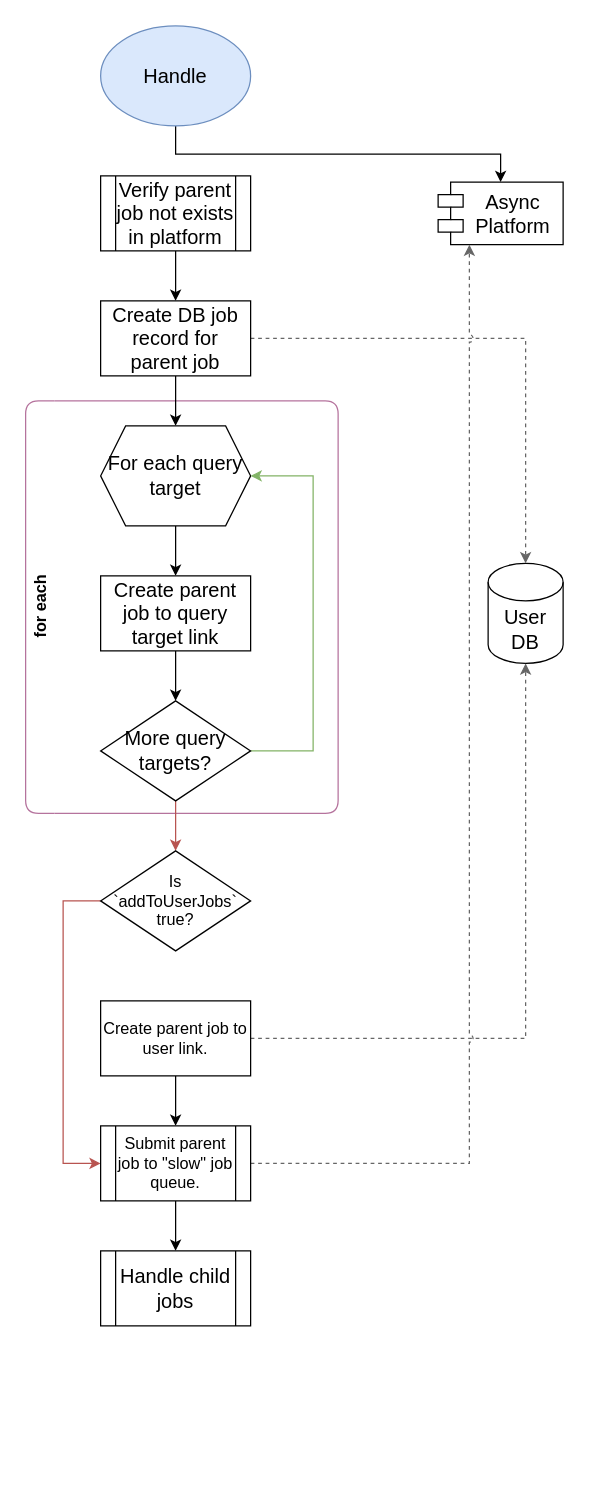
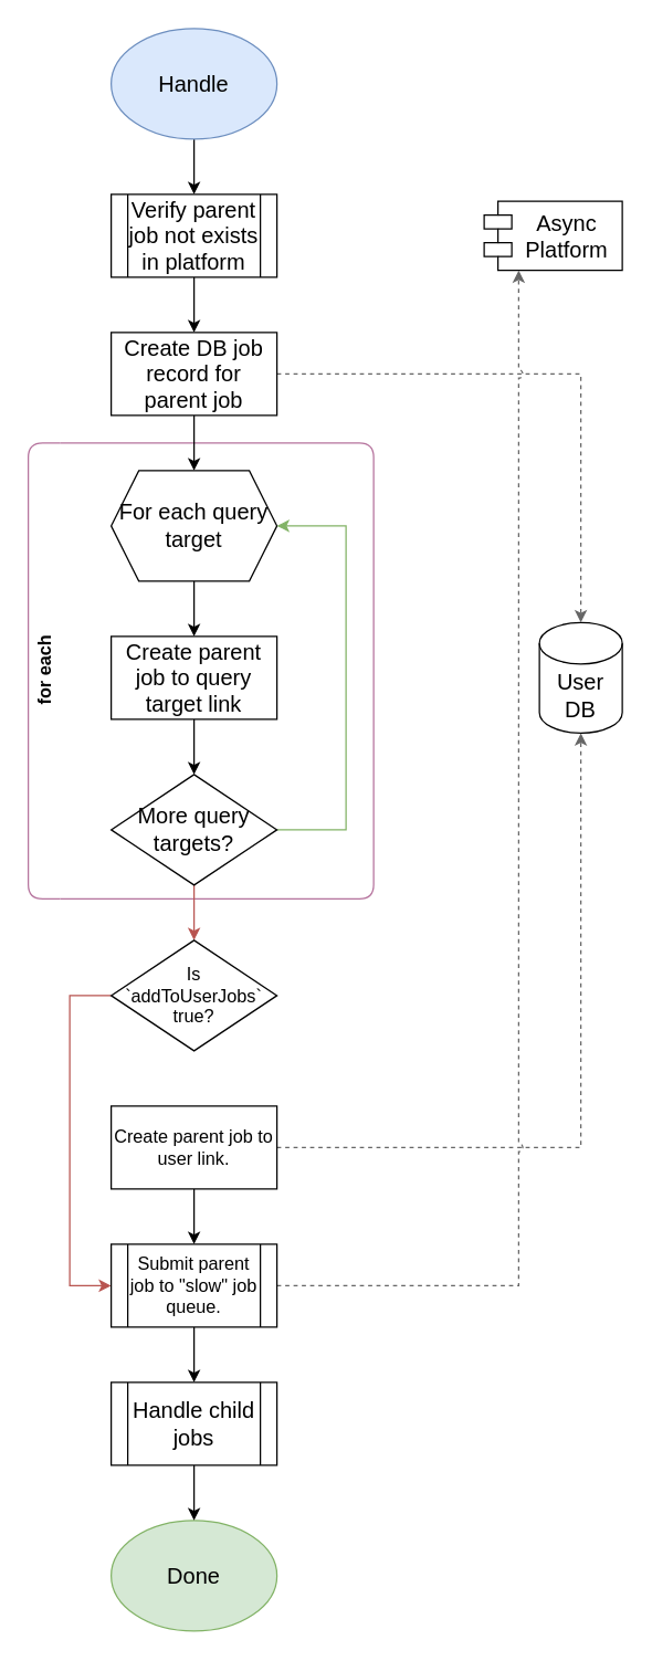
  <mxCell id="0" />
  <mxCell id="1" parent="0" />
  <mxCell id="2" value="for each" style="swimlane;horizontal=0;whiteSpace=wrap;html=1;fontSize=13;swimlaneLine=0;glass=0;shadow=0;sketch=0;rounded=1;strokeColor=#B5739D;" vertex="1" parent="1"><mxGeometry y="320" width="250" height="330" as="geometry" x="20"><mxRectangle x="260" y="300" width="40" height="80" as="alternateBounds" /></mxGeometry></mxCell>
- <mxCell id="3" style="edgeStyle=orthogonalEdgeStyle;rounded=0;orthogonalLoop=1;jettySize=auto;html=1;exitX=0.5;exitY=1;exitDx=0;exitDy=0;fontSize=16;" edge="1" parent="1" source="4" target="7"><mxGeometry relative="1" as="geometry" /></mxCell>
+ <mxCell id="3" style="edgeStyle=orthogonalEdgeStyle;rounded=0;orthogonalLoop=1;jettySize=auto;html=1;exitX=0.5;exitY=1;exitDx=0;exitDy=0;entryX=0.5;entryY=0;entryDx=0;entryDy=0;fontSize=16;" edge="1" parent="1" source="4" target="6"><mxGeometry relative="1" as="geometry" /></mxCell>
  <mxCell id="4" value="Handle" style="ellipse;whiteSpace=wrap;html=1;fontSize=16;fillColor=#dae8fc;strokeColor=#6c8ebf;" vertex="1" parent="1"><mxGeometry x="80" width="120" height="80" as="geometry" y="20" /></mxCell>
  <mxCell id="5" style="edgeStyle=orthogonalEdgeStyle;rounded=0;orthogonalLoop=1;jettySize=auto;html=1;exitX=0.5;exitY=1;exitDx=0;exitDy=0;entryX=0.5;entryY=0;entryDx=0;entryDy=0;fontSize=16;" edge="1" parent="1" source="6" target="11"><mxGeometry relative="1" as="geometry" /></mxCell>
  <mxCell id="6" value="Verify parent job not exists in platform" style="shape=process;whiteSpace=wrap;html=1;backgroundOutline=1;fontSize=16;" vertex="1" parent="1"><mxGeometry x="80" y="140" width="120" height="60" as="geometry" /></mxCell>
  <mxCell id="7" value="Async&#10;Platform" style="shape=module;align=left;spacingLeft=20;align=center;verticalAlign=top;fontSize=16;" vertex="1" parent="1"><mxGeometry x="350" y="145" width="100" height="50" as="geometry" /></mxCell>
  <mxCell id="8" value="User&lt;br&gt;DB" style="shape=cylinder3;whiteSpace=wrap;html=1;boundedLbl=1;backgroundOutline=1;size=15;fontSize=16;" vertex="1" parent="1"><mxGeometry x="390" y="450" width="60" height="80" as="geometry" /></mxCell>
  <mxCell id="9" style="edgeStyle=orthogonalEdgeStyle;rounded=0;orthogonalLoop=1;jettySize=auto;html=1;exitX=1;exitY=0.5;exitDx=0;exitDy=0;entryX=0.5;entryY=0;entryDx=0;entryDy=0;entryPerimeter=0;fontSize=16;fillColor=#f5f5f5;strokeColor=#666666;dashed=1;jumpStyle=arc;" edge="1" parent="1" source="11" target="8"><mxGeometry relative="1" as="geometry" /></mxCell>
  <mxCell id="10" style="edgeStyle=orthogonalEdgeStyle;rounded=0;orthogonalLoop=1;jettySize=auto;html=1;exitX=0.5;exitY=1;exitDx=0;exitDy=0;entryX=0.5;entryY=0;entryDx=0;entryDy=0;fontSize=16;" edge="1" parent="1" source="11" target="13"><mxGeometry relative="1" as="geometry" /></mxCell>
  <mxCell id="11" value="Create DB job record for parent job" style="rounded=0;whiteSpace=wrap;html=1;fontSize=16;" vertex="1" parent="1"><mxGeometry x="80" y="240" width="120" height="60" as="geometry" /></mxCell>
  <mxCell id="12" style="edgeStyle=orthogonalEdgeStyle;rounded=0;orthogonalLoop=1;jettySize=auto;html=1;exitX=0.5;exitY=1;exitDx=0;exitDy=0;entryX=0.5;entryY=0;entryDx=0;entryDy=0;fontSize=16;" edge="1" parent="1" source="13" target="15"><mxGeometry relative="1" as="geometry" /></mxCell>
  <mxCell id="13" value="For each query target" style="shape=hexagon;perimeter=hexagonPerimeter2;whiteSpace=wrap;html=1;fixedSize=1;fontSize=16;" vertex="1" parent="1"><mxGeometry x="80" y="340" width="120" height="80" as="geometry" /></mxCell>
  <mxCell id="14" style="edgeStyle=orthogonalEdgeStyle;rounded=0;orthogonalLoop=1;jettySize=auto;html=1;exitX=0.5;exitY=1;exitDx=0;exitDy=0;entryX=0.5;entryY=0;entryDx=0;entryDy=0;fontSize=16;" edge="1" parent="1" source="15" target="18"><mxGeometry relative="1" as="geometry" /></mxCell>
  <mxCell id="15" value="Create parent job to query target link" style="rounded=0;whiteSpace=wrap;html=1;fontSize=16;" vertex="1" parent="1"><mxGeometry x="80" y="460" width="120" height="60" as="geometry" /></mxCell>
  <mxCell id="16" style="edgeStyle=orthogonalEdgeStyle;rounded=0;orthogonalLoop=1;jettySize=auto;html=1;exitX=1;exitY=0.5;exitDx=0;exitDy=0;entryX=1;entryY=0.5;entryDx=0;entryDy=0;fontSize=16;fillColor=#d5e8d4;strokeColor=#82b366;" edge="1" parent="1" source="18" target="13"><mxGeometry relative="1" as="geometry"><Array as="points"><mxPoint x="250" y="600" /><mxPoint x="250" y="380" /></Array></mxGeometry></mxCell>
  <mxCell id="17" style="edgeStyle=orthogonalEdgeStyle;rounded=0;orthogonalLoop=1;jettySize=auto;html=1;exitX=0.5;exitY=1;exitDx=0;exitDy=0;entryX=0.5;entryY=0;entryDx=0;entryDy=0;fontSize=13;fillColor=#f8cecc;strokeColor=#b85450;" edge="1" parent="1" source="18" target="20"><mxGeometry relative="1" as="geometry" /></mxCell>
  <mxCell id="18" value="More query targets?" style="rhombus;whiteSpace=wrap;html=1;fontSize=16;" vertex="1" parent="1"><mxGeometry x="80" y="560" width="120" height="80" as="geometry" /></mxCell>
  <mxCell id="19" style="edgeStyle=orthogonalEdgeStyle;rounded=0;orthogonalLoop=1;jettySize=auto;html=1;exitX=0;exitY=0.5;exitDx=0;exitDy=0;entryX=0;entryY=0.5;entryDx=0;entryDy=0;fontSize=13;fillColor=#f8cecc;strokeColor=#b85450;" edge="1" parent="1" source="20" target="26"><mxGeometry relative="1" as="geometry"><Array as="points"><mxPoint x="50" y="720" /><mxPoint x="50" y="930" /></Array></mxGeometry></mxCell>
  <mxCell id="20" value="Is&lt;br&gt;`addToUserJobs`&lt;br style=&quot;font-size: 13px;&quot;&gt;true?" style="rhombus;whiteSpace=wrap;html=1;fontSize=13;" vertex="1" parent="1"><mxGeometry x="80" y="680" width="120" height="80" as="geometry" /></mxCell>
  <mxCell id="21" style="edgeStyle=orthogonalEdgeStyle;rounded=0;orthogonalLoop=1;jettySize=auto;html=1;exitX=0.5;exitY=1;exitDx=0;exitDy=0;entryX=0.5;entryY=0;entryDx=0;entryDy=0;fontSize=13;" edge="1" parent="1" source="23" target="26"><mxGeometry relative="1" as="geometry" /></mxCell>
  <mxCell id="22" style="edgeStyle=orthogonalEdgeStyle;rounded=0;jumpStyle=arc;orthogonalLoop=1;jettySize=auto;html=1;exitX=1;exitY=0.5;exitDx=0;exitDy=0;entryX=0.5;entryY=1;entryDx=0;entryDy=0;entryPerimeter=0;dashed=1;fontSize=16;fillColor=#f5f5f5;strokeColor=#666666;" edge="1" parent="1" source="23" target="8"><mxGeometry relative="1" as="geometry" /></mxCell>
  <mxCell id="23" value="Create parent job to user link." style="rounded=0;whiteSpace=wrap;html=1;fontSize=13;" vertex="1" parent="1"><mxGeometry x="80" y="800" width="120" height="60" as="geometry" /></mxCell>
  <mxCell id="24" style="edgeStyle=orthogonalEdgeStyle;rounded=0;orthogonalLoop=1;jettySize=auto;html=1;exitX=1;exitY=0.5;exitDx=0;exitDy=0;entryX=0.25;entryY=1;entryDx=0;entryDy=0;fontSize=13;fillColor=#f5f5f5;strokeColor=#666666;dashed=1;jumpStyle=arc;" edge="1" parent="1" source="26" target="7"><mxGeometry relative="1" as="geometry" /></mxCell>
  <mxCell id="25" style="edgeStyle=orthogonalEdgeStyle;rounded=0;orthogonalLoop=1;jettySize=auto;html=1;exitX=0.5;exitY=1;exitDx=0;exitDy=0;entryX=0.5;entryY=0;entryDx=0;entryDy=0;fontSize=13;" edge="1" parent="1" source="26" target="29"><mxGeometry relative="1" as="geometry"><mxPoint x="140" y="1000" as="targetPoint" /></mxGeometry></mxCell>
  <mxCell id="26" value="Submit parent job to &quot;slow&quot; job queue." style="shape=process;whiteSpace=wrap;html=1;backgroundOutline=1;fontSize=13;" vertex="1" parent="1"><mxGeometry x="80" y="900" width="120" height="60" as="geometry" /></mxCell>
+ <mxCell id="27" value="Done" style="ellipse;whiteSpace=wrap;html=1;rounded=0;shadow=0;glass=0;sketch=0;fontSize=16;fillColor=#d5e8d4;strokeColor=#82b366;" vertex="1" parent="1"><mxGeometry x="80" y="1100" width="120" height="80" as="geometry" /></mxCell>
+ <mxCell id="28" style="edgeStyle=orthogonalEdgeStyle;rounded=0;jumpStyle=arc;orthogonalLoop=1;jettySize=auto;html=1;exitX=0.5;exitY=1;exitDx=0;exitDy=0;entryX=0.5;entryY=0;entryDx=0;entryDy=0;fontSize=16;" edge="1" parent="1" source="29" target="27"><mxGeometry relative="1" as="geometry" /></mxCell>
  <mxCell id="29" value="Handle child jobs" style="shape=process;whiteSpace=wrap;html=1;backgroundOutline=1;rounded=0;shadow=0;glass=0;sketch=0;fontSize=16;" vertex="1" parent="1"><mxGeometry x="80" y="1000" width="120" height="60" as="geometry" /></mxCell>
